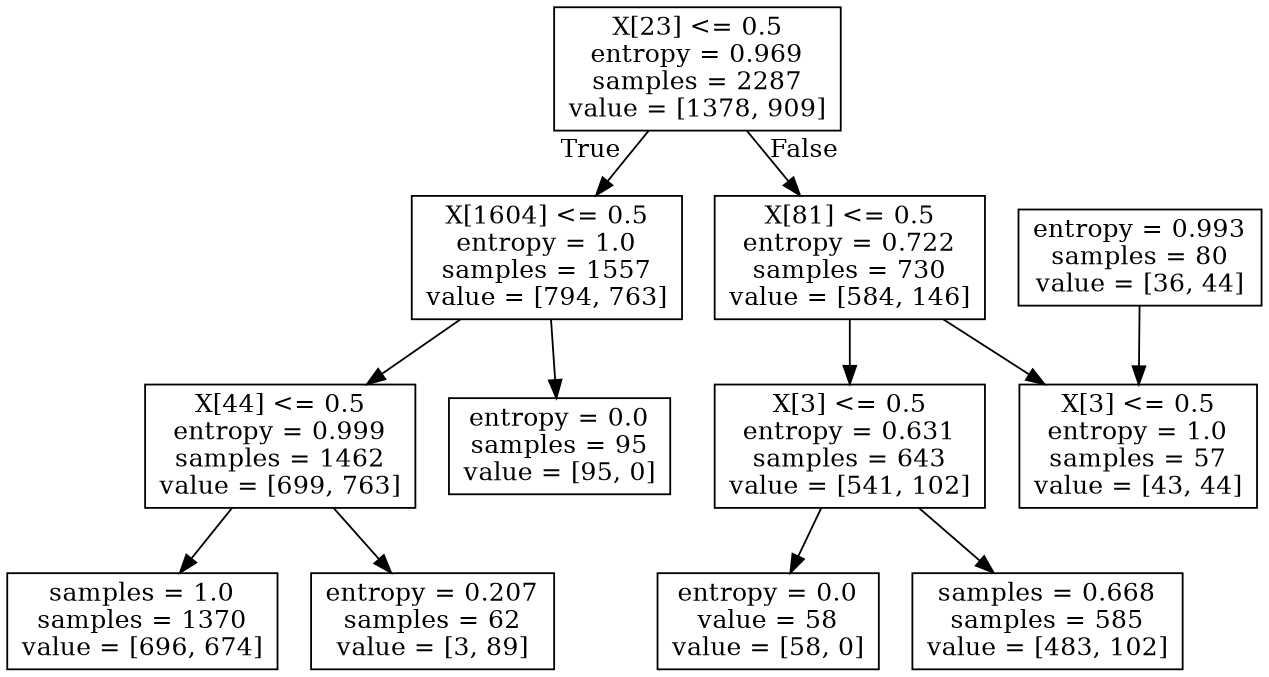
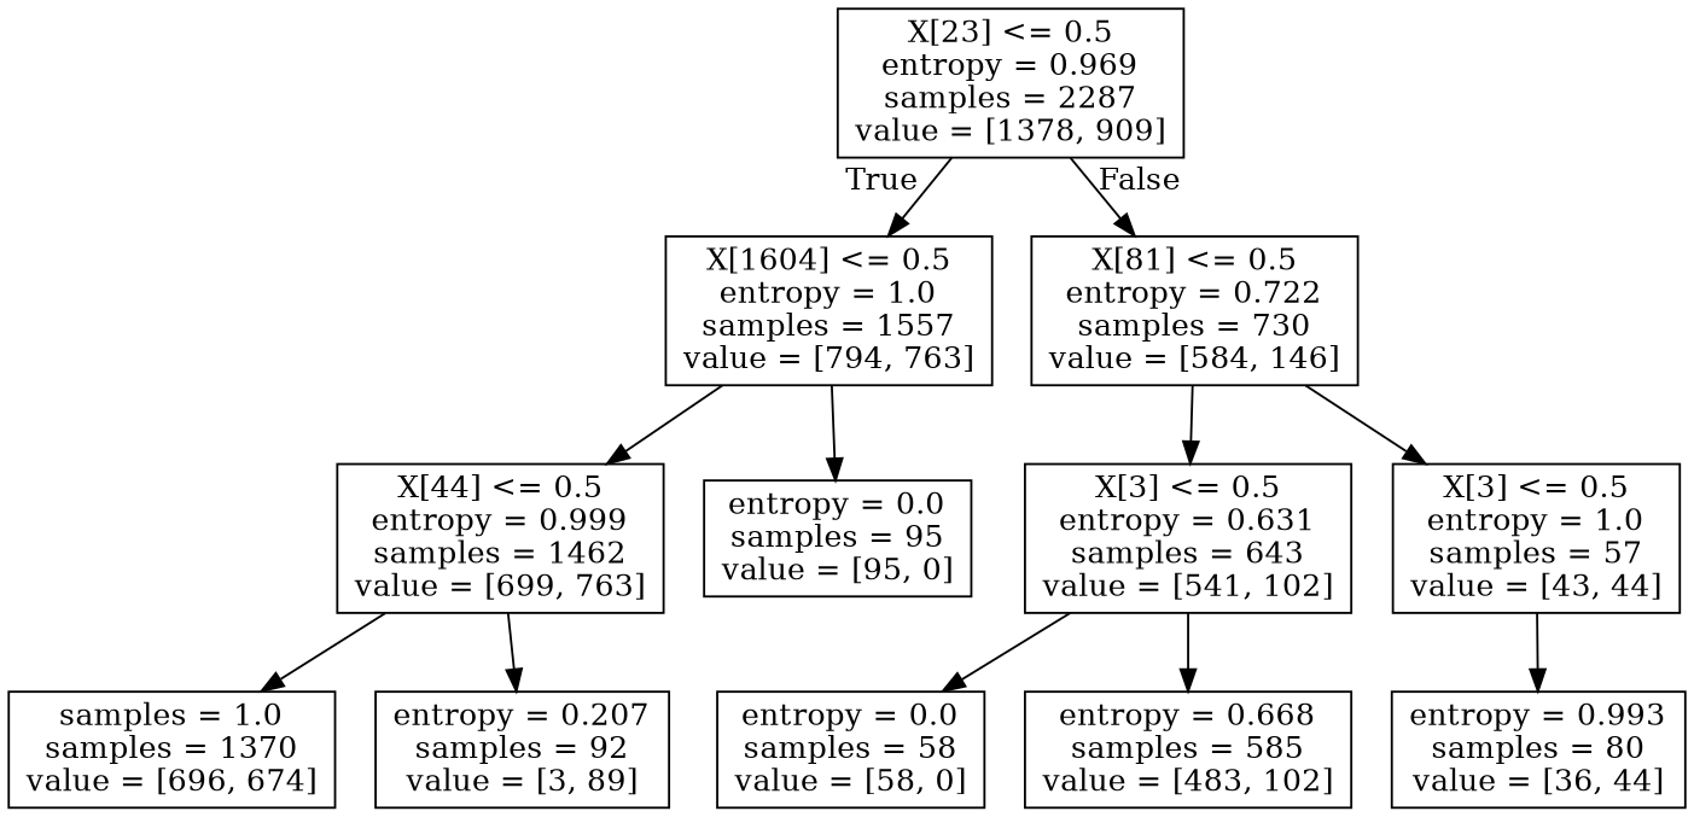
  digraph {
    node [shape=box]
    n1 [label="X[23] <= 0.5\nentropy = 0.969\nsamples = 2287\nvalue = [1378, 909]"]
    n2 [label="X[1604] <= 0.5\nentropy = 1.0\nsamples = 1557\nvalue = [794, 763]"]
    n3 [label="X[81] <= 0.5\nentropy = 0.722\nsamples = 730\nvalue = [584, 146]"]
    n4 [label="X[44] <= 0.5\nentropy = 0.999\nsamples = 1462\nvalue = [699, 763]"]
    n5 [label="entropy = 0.0\nsamples = 95\nvalue = [95, 0]"]
    n6 [label="X[3] <= 0.5\nentropy = 0.631\nsamples = 643\nvalue = [541, 102]"]
    n7 [label="X[3] <= 0.5\nentropy = 1.0\nsamples = 57\nvalue = [43, 44]"]
    n8 [label="samples = 1.0\nsamples = 1370\nvalue = [696, 674]"]
-   n9 [label="entropy = 0.207\nsamples = 62\nvalue = [3, 89]"]
-   n10 [label="entropy = 0.0\nvalue = 58\nvalue = [58, 0]"]
-   n11 [label="samples = 0.668\nsamples = 585\nvalue = [483, 102]"]
+   n9 [label="entropy = 0.207\nsamples = 92\nvalue = [3, 89]"]
+   n10 [label="entropy = 0.0\nsamples = 58\nvalue = [58, 0]"]
+   n11 [label="entropy = 0.668\nsamples = 585\nvalue = [483, 102]"]
    n12 [label="entropy = 0.993\nsamples = 80\nvalue = [36, 44]"]
    n1 -> n2 [headlabel=True labelangle=45 labeldistance=2.5]
    n1 -> n3 [headlabel=False labelangle=-45 labeldistance=2.5]
    n2 -> n4
    n2 -> n5
    n3 -> n6
    n3 -> n7
    n4 -> n8
    n4 -> n9
    n6 -> n10
    n6 -> n11
-   n12 -> n7
+   n7 -> n12
  }
